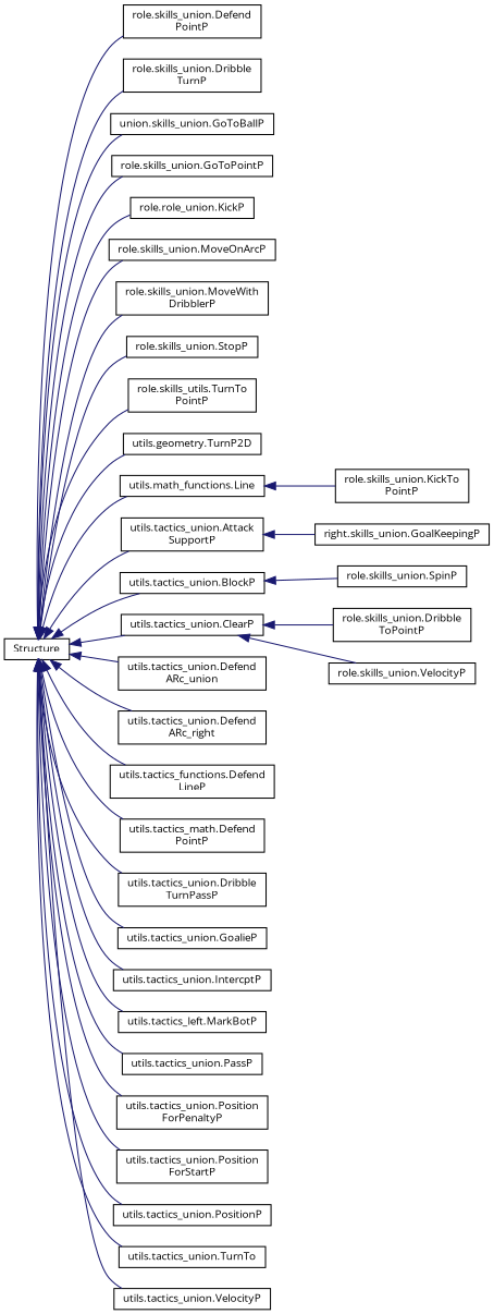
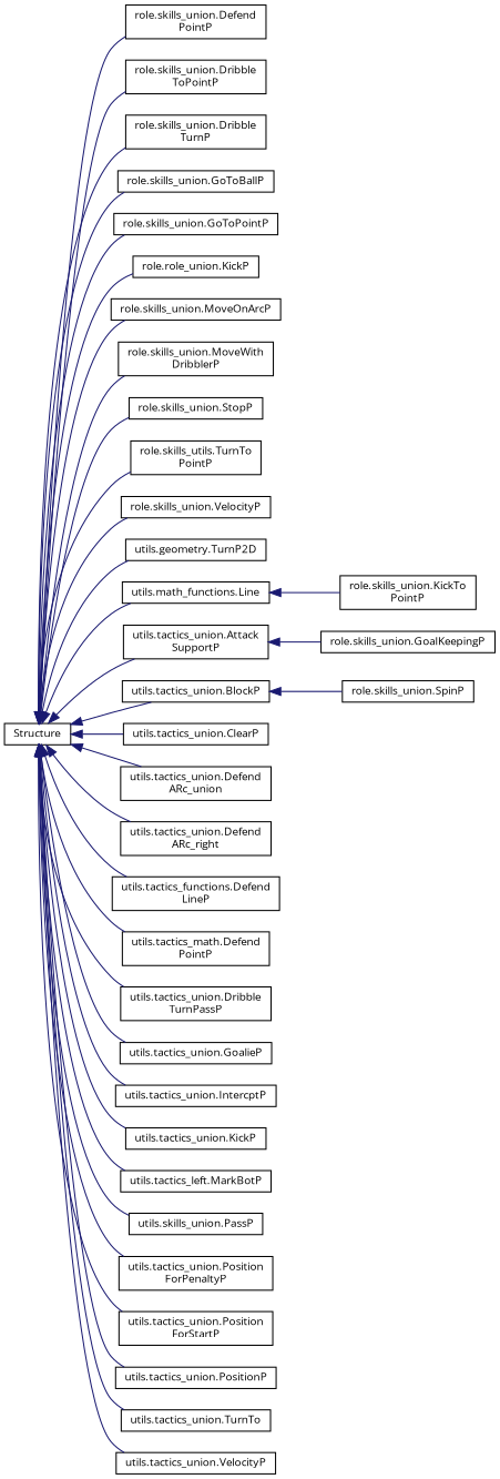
  digraph {
    fontname="Open Sans"
    rankdir=LR
    node [color=black fillcolor=white fontname="Open Sans" fontsize=10 shape=record style=filled]
    edge [color=midnightblue dir=back fontname="Open Sans" fontsize=10 labelfontname=Helvetica labelfontsize=10 style=solid]
    n1 [height=0.2 label=Structure width=0.4]
    n2 [height=0.2 label="role.skills_union.Defend\lPointP" width=0.4]
    n3 [height=0.2 label="role.skills_union.Dribble\lToPointP" width=0.4]
    n4 [height=0.2 label="role.skills_union.Dribble\lTurnP" width=0.4]
-   n5 [height=0.2 label="union.skills_union.GoToBallP" width=0.4]
+   n5 [height=0.2 label="role.skills_union.GoToBallP" width=0.4]
    n6 [height=0.2 label="role.skills_union.GoToPointP" width=0.4]
    n7 [height=0.2 label="role.role_union.KickP" width=0.4]
    n8 [height=0.2 label="role.skills_union.MoveOnArcP" width=0.4]
    n9 [height=0.2 label="role.skills_union.MoveWith\lDribblerP" width=0.4]
    n10 [height=0.2 label="role.skills_union.StopP" width=0.4]
    n11 [height=0.2 label="role.skills_utils.TurnTo\lPointP" width=0.4]
    n12 [height=0.2 label="role.skills_union.VelocityP" width=0.4]
    n13 [height=0.2 label="utils.geometry.TurnP2D" width=0.4]
    n14 [height=0.2 label="utils.math_functions.Line" width=0.4]
    n15 [height=0.2 label="utils.tactics_union.Attack\lSupportP" width=0.4]
    n16 [height=0.2 label="utils.tactics_union.BlockP" width=0.4]
    n17 [height=0.2 label="utils.tactics_union.ClearP" width=0.4]
    n18 [height=0.2 label="utils.tactics_union.Defend\lARc_union" width=0.4]
    n19 [height=0.2 label="utils.tactics_union.Defend\lARc_right" width=0.4]
    n20 [height=0.2 label="utils.tactics_functions.Defend\lLineP" width=0.4]
    n21 [height=0.2 label="utils.tactics_math.Defend\lPointP" width=0.4]
    n22 [height=0.2 label="utils.tactics_union.Dribble\lTurnPassP" width=0.4]
    n23 [height=0.2 label="utils.tactics_union.GoalieP" width=0.4]
    n24 [height=0.2 label="utils.tactics_union.IntercptP" width=0.4]
+   n25 [height=0.2 label="utils.tactics_union.KickP" width=0.4]
    n26 [height=0.2 label="utils.tactics_left.MarkBotP" width=0.4]
-   n27 [height=0.2 label="utils.tactics_union.PassP" width=0.4]
+   n27 [height=0.2 label="utils.skills_union.PassP" width=0.4]
    n28 [height=0.2 label="utils.tactics_union.Position\lForPenaltyP" width=0.4]
    n29 [height=0.2 label="utils.tactics_union.Position\lForStartP" width=0.4]
    n30 [height=0.2 label="utils.tactics_union.PositionP" width=0.4]
    n31 [height=0.2 label="utils.tactics_union.TurnTo" width=0.4]
    n32 [height=0.2 label="utils.tactics_union.VelocityP" width=0.4]
-   n33 [height=0.2 label="right.skills_union.GoalKeepingP" width=0.4]
+   n33 [height=0.2 label="role.skills_union.GoalKeepingP" width=0.4]
    n34 [height=0.2 label="role.skills_union.KickTo\lPointP" width=0.4]
    n35 [height=0.2 label="role.skills_union.SpinP" width=0.4]
    n1 -> n2
-   n17 -> n3
+   n1 -> n3
    n1 -> n4
    n1 -> n5
    n1 -> n6
    n1 -> n7
    n1 -> n8
    n1 -> n9
    n1 -> n10
    n1 -> n11
-   n17 -> n12
+   n1 -> n12
    n1 -> n13
    n1 -> n14
    n1 -> n15
    n1 -> n16
    n1 -> n17
    n1 -> n18
    n1 -> n19
    n1 -> n20
    n1 -> n21
    n1 -> n22
    n1 -> n23
    n1 -> n24
+   n1 -> n25
    n1 -> n26
    n1 -> n27
    n1 -> n28
    n1 -> n29
    n1 -> n30
    n1 -> n31
    n1 -> n32
    n14 -> n34
    n15 -> n33
    n16 -> n35
  }
